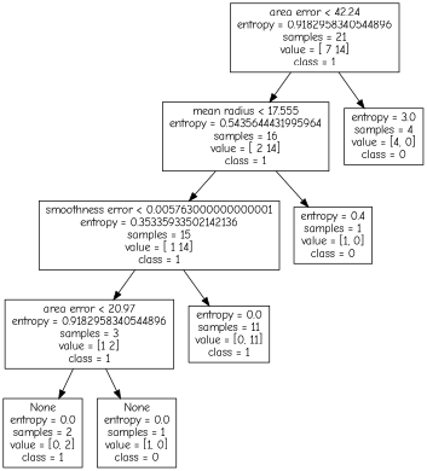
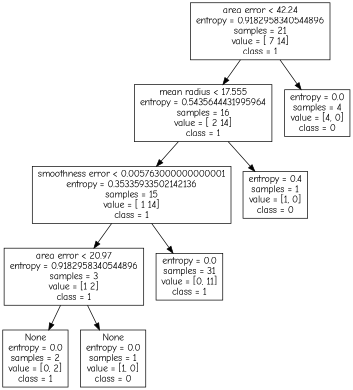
  digraph {
    fontname="Comic Neue"
    node [fontname="Comic Neue" shape=box]
    edge [fontname="Comic Neue"]
    n1 [label="area error < 42.24\nentropy = 0.9182958340544896\nsamples = 21\nvalue = [ 7 14]\nclass = 1"]
    n2 [label="mean radius < 17.555\nentropy = 0.5435644431995964\nsamples = 16\nvalue = [ 2 14]\nclass = 1"]
-   n3 [label="entropy = 3.0\nsamples = 4\nvalue = [4, 0]\nclass = 0"]
+   n3 [label="entropy = 0.0\nsamples = 4\nvalue = [4, 0]\nclass = 0"]
    n4 [label="smoothness error < 0.005763000000000001\nentropy = 0.35335933502142136\nsamples = 15\nvalue = [ 1 14]\nclass = 1"]
    n5 [label="entropy = 0.4\nsamples = 1\nvalue = [1, 0]\nclass = 0"]
    n6 [label="area error < 20.97\nentropy = 0.9182958340544896\nsamples = 3\nvalue = [1 2]\nclass = 1"]
-   n7 [label="entropy = 0.0\nsamples = 11\nvalue = [0, 11]\nclass = 1"]
+   n7 [label="entropy = 0.0\nsamples = 31\nvalue = [0, 11]\nclass = 1"]
    n8 [label="None\nentropy = 0.0\nsamples = 2\nvalue = [0, 2]\nclass = 1"]
    n9 [label="None\nentropy = 0.0\nsamples = 1\nvalue = [1, 0]\nclass = 0"]
    n1 -> n2
    n1 -> n3
    n2 -> n4
    n2 -> n5
    n4 -> n6
    n4 -> n7
    n6 -> n8
    n6 -> n9
  }
